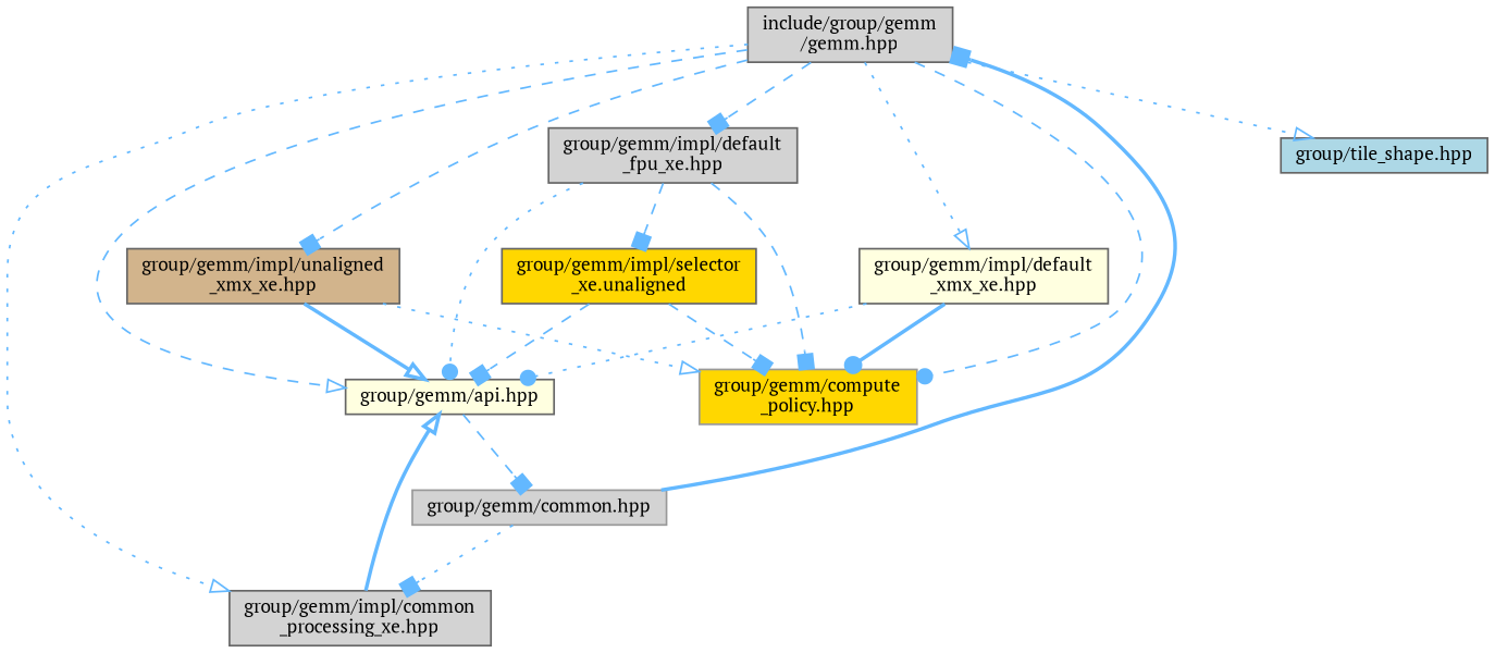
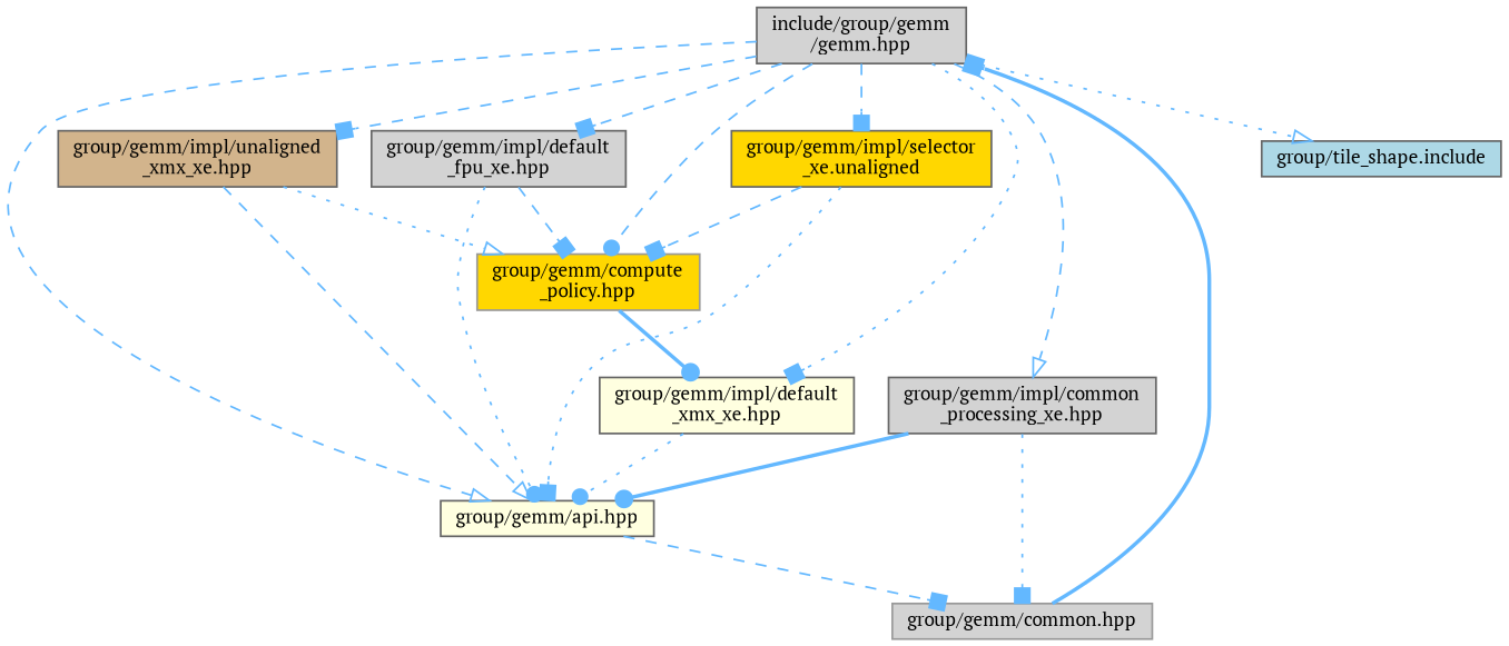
  digraph {
    fontname="PT Serif"
    node [color=grey40 fillcolor=lightgrey fontname="PT Serif" fontsize=10 shape=box style=filled]
    edge [arrowhead=box color=steelblue1 fontname="PT Serif" fontsize=10 labelfontname=Helvetica labelfontsize=10 style=dashed]
    n1 [color=gray40 fontcolor=black height=0.2 label="include/group/gemm\l/gemm.hpp" width=0.4]
    n2 [fillcolor=lightyellow height=0.2 label="group/gemm/api.hpp" width=0.4]
    n3 [color=grey60 fillcolor=gold height=0.2 label="group/gemm/compute\l_policy.hpp" width=0.4]
    n4 [height=0.2 label="group/gemm/impl/default\l_fpu_xe.hpp" width=0.4]
    n5 [fillcolor=lightyellow height=0.2 label="group/gemm/impl/default\l_xmx_xe.hpp" width=0.4]
    n6 [height=0.2 label="group/gemm/impl/common\l_processing_xe.hpp" width=0.4]
    n7 [fillcolor=gold height=0.2 label="group/gemm/impl/selector\l_xe.unaligned" width=0.4]
    n8 [fillcolor=tan height=0.2 label="group/gemm/impl/unaligned\l_xmx_xe.hpp" width=0.4]
-   n9 [fillcolor=lightblue height=0.2 label="group/tile_shape.hpp" width=0.4]
+   n9 [fillcolor=lightblue height=0.2 label="group/tile_shape.include" width=0.4]
    n10 [color=grey60 height=0.2 label="group/gemm/common.hpp" width=0.4]
    n1 -> n2 [arrowhead=onormal]
    n1 -> n3 [arrowhead=dot]
    n1 -> n4
-   n1 -> n5 [arrowhead=onormal style=dotted]
-   n1 -> n6 [arrowhead=onormal style=dotted]
-   n4 -> n7
+   n1 -> n5 [style=dotted]
+   n1 -> n6 [arrowhead=onormal]
+   n1 -> n7
    n1 -> n8
    n1 -> n9 [arrowhead=onormal style=dotted]
    n2 -> n10
    n4 -> n2 [arrowhead=dot style=dotted]
    n4 -> n3
    n5 -> n2 [arrowhead=dot style=dotted]
-   n5 -> n3 [arrowhead=dot style=bold]
-   n6 -> n2 [arrowhead=onormal style=bold]
-   n10 -> n6 [style=dotted]
-   n7 -> n2
+   n3 -> n5 [arrowhead=dot style=bold]
+   n6 -> n2 [arrowhead=dot style=bold]
+   n6 -> n10 [style=dotted]
+   n7 -> n2 [style=dotted]
    n7 -> n3
-   n8 -> n2 [arrowhead=onormal style=bold]
+   n8 -> n2 [arrowhead=onormal]
    n8 -> n3 [arrowhead=onormal style=dotted]
    n10 -> n1 [style=bold]
  }
